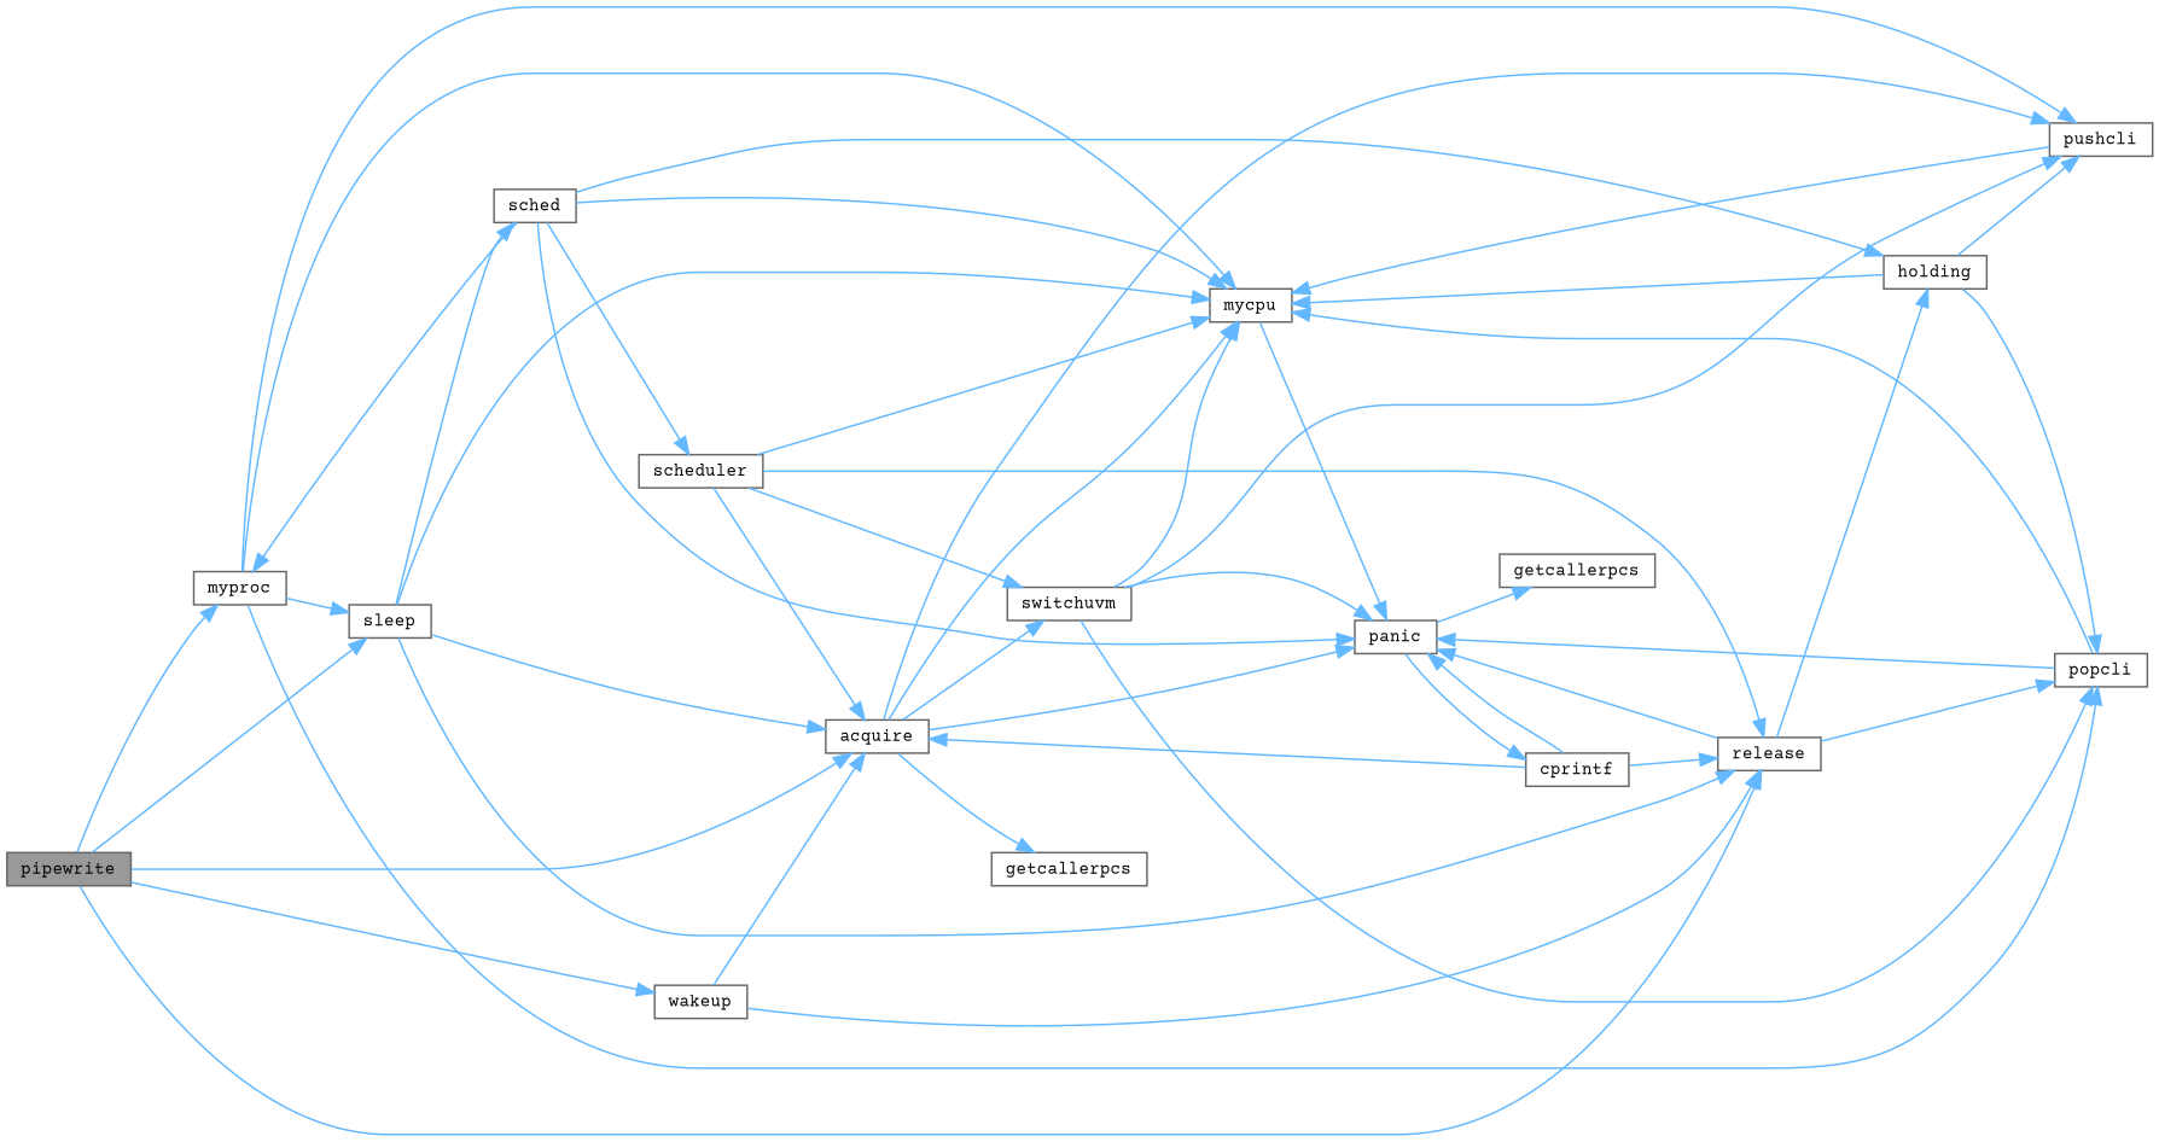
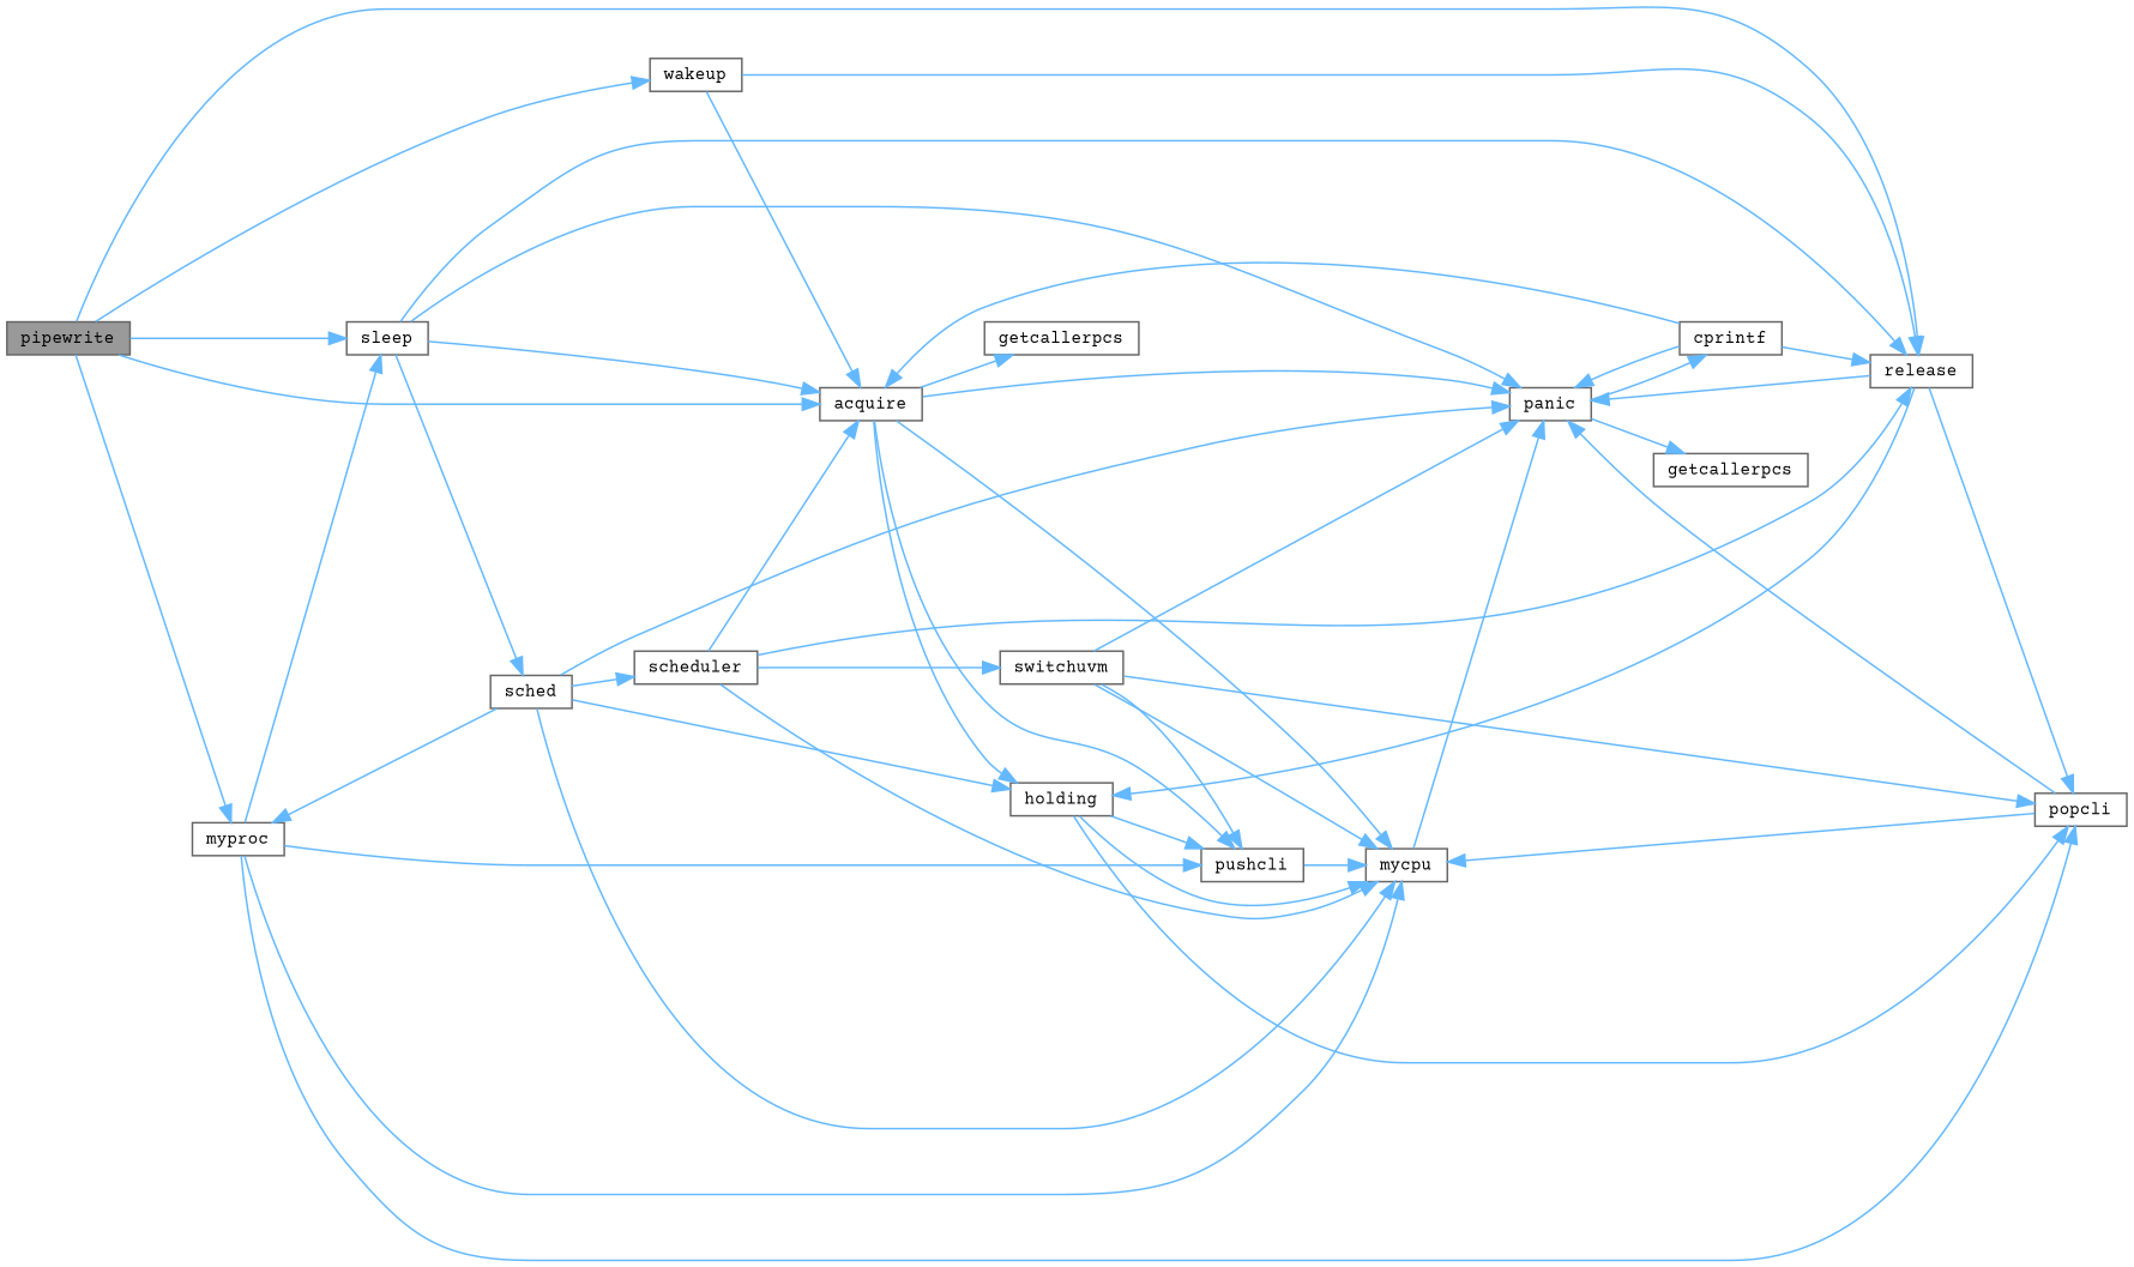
  digraph {
    fontname="Courier Prime"
    rankdir=LR
    node [color=grey40 fillcolor=white fontname="Courier Prime" fontsize=10 shape=box style=filled]
    edge [color=steelblue1 fontname="Courier Prime" fontsize=10 labelfontname=Helvetica labelfontsize=10 style=solid]
    n1 [color=gray40 fillcolor=grey60 fontcolor=black height=0.2 label=pipewrite width=0.4]
    n2 [height=0.2 label=acquire width=0.4]
    n3 [height=0.2 label=release width=0.4]
    n4 [height=0.2 label=myproc width=0.4]
    n5 [height=0.2 label=sleep width=0.4]
    n6 [height=0.2 label=wakeup width=0.4]
    n7 [height=0.2 label=getcallerpcs width=0.4]
    n8 [height=0.2 label=holding width=0.4]
    n9 [height=0.2 label=mycpu width=0.4]
    n10 [height=0.2 label=panic width=0.4]
    n11 [height=0.2 label=pushcli width=0.4]
    n12 [height=0.2 label=popcli width=0.4]
    n13 [height=0.2 label=sched width=0.4]
    n14 [height=0.2 label=cprintf width=0.4]
    n15 [height=0.2 label=getcallerpcs width=0.4]
    n16 [height=0.2 label=scheduler width=0.4]
    n17 [height=0.2 label=switchuvm width=0.4]
    n1 -> n2
    n1 -> n3
    n1 -> n4
    n1 -> n5
    n1 -> n6
    n2 -> n7
-   n2 -> n17
+   n2 -> n8
    n2 -> n9
    n2 -> n10
    n2 -> n11
    n3 -> n8
    n3 -> n10
    n3 -> n12
    n4 -> n5
    n4 -> n9
    n4 -> n11
    n4 -> n12
    n5 -> n2
    n5 -> n3
-   n5 -> n9
+   n5 -> n10
    n5 -> n13
    n6 -> n2
    n6 -> n3
    n8 -> n9
    n8 -> n11
    n8 -> n12
    n9 -> n10
    n10 -> n14
    n10 -> n15
    n11 -> n9
    n12 -> n9
    n12 -> n10
    n13 -> n4
    n13 -> n8
    n13 -> n9
    n13 -> n10
    n13 -> n16
    n14 -> n2
    n14 -> n3
    n14 -> n10
    n16 -> n2
    n16 -> n3
    n16 -> n9
    n16 -> n17
    n17 -> n9
    n17 -> n10
    n17 -> n11
    n17 -> n12
  }
